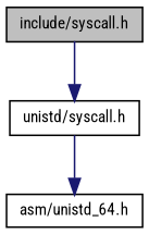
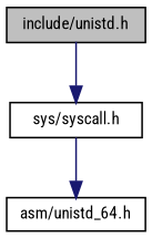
  digraph {
    fontname="Roboto Condensed"
    node [color=black fillcolor=white fontname="Roboto Condensed" fontsize=10 shape=record style=filled]
    edge [color=midnightblue fontname="Roboto Condensed" fontsize=10 labelfontname=Helvetica labelfontsize=10 style=solid]
-   n1 [fillcolor=grey75 fontcolor=black height=0.2 label="include/syscall.h" width=0.4]
-   n2 [height=0.2 label="unistd/syscall.h" width=0.4]
+   n1 [fillcolor=grey75 fontcolor=black height=0.2 label="include/unistd.h" width=0.4]
+   n2 [height=0.2 label="sys/syscall.h" width=0.4]
    n3 [height=0.2 label="asm/unistd_64.h" width=0.4]
    n1 -> n2
    n2 -> n3
  }
